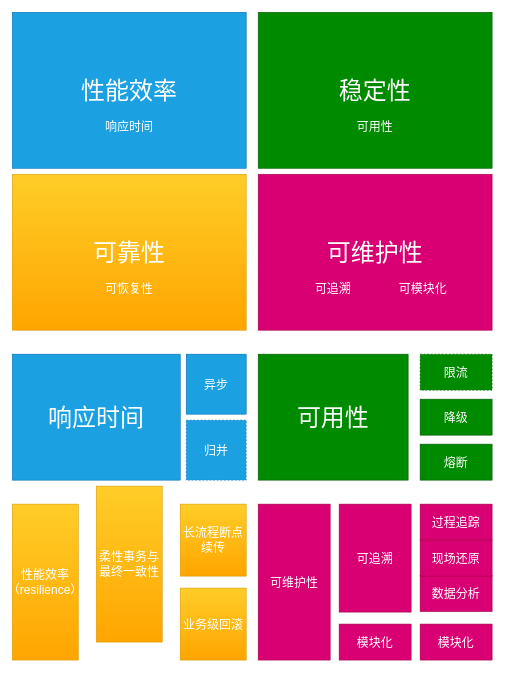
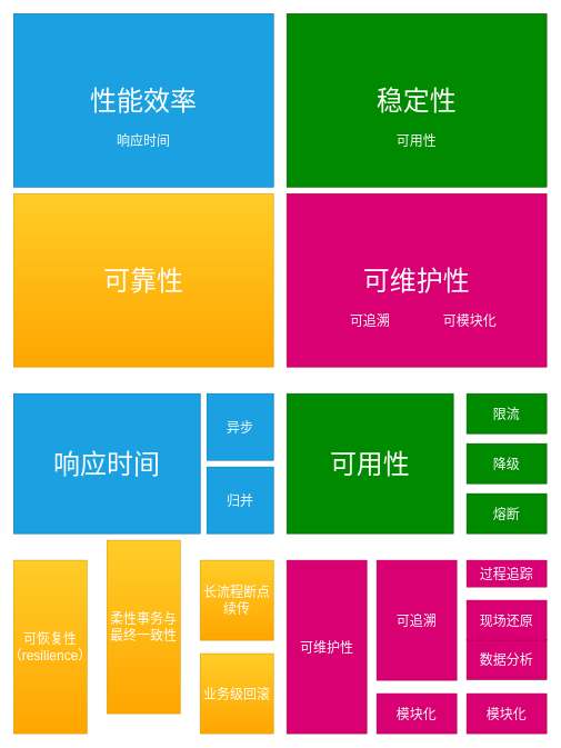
  <mxCell id="0" />
  <mxCell id="1" parent="0" />
  <mxCell id="2" value="性能效率" style="rounded=0;whiteSpace=wrap;html=1;fillColor=#1ba1e2;strokeColor=#006EAF;fontColor=#ffffff;fontSize=40;" vertex="1" parent="1"><mxGeometry x="20" y="20" width="390" height="260" as="geometry" /></mxCell>
  <mxCell id="3" value="响应时间" style="text;html=1;strokeColor=none;fillColor=none;align=center;verticalAlign=middle;whiteSpace=wrap;rounded=0;fontSize=20;fontColor=#FFFFFF;" vertex="1" parent="1"><mxGeometry x="170" y="200" width="90" height="20" as="geometry" /></mxCell>
  <mxCell id="4" value="稳定性" style="rounded=0;whiteSpace=wrap;html=1;fillColor=#008a00;strokeColor=#005700;fontColor=#ffffff;fontSize=40;" vertex="1" parent="1"><mxGeometry x="430" y="20" width="390" height="260" as="geometry" /></mxCell>
  <mxCell id="5" value="可用性" style="text;html=1;strokeColor=none;fillColor=none;align=center;verticalAlign=middle;whiteSpace=wrap;rounded=0;fontSize=20;fontColor=#FFFFFF;" vertex="1" parent="1"><mxGeometry x="580" y="200" width="90" height="20" as="geometry" /></mxCell>
  <mxCell id="6" value="可靠性" style="rounded=0;whiteSpace=wrap;html=1;fillColor=#ffcd28;strokeColor=#d79b00;fontSize=40;gradientColor=#ffa500;fontColor=#FFFFFF;" vertex="1" parent="1"><mxGeometry x="20" y="290" width="390" height="260" as="geometry" /></mxCell>
- <mxCell id="7" value="可恢复性" style="text;html=1;strokeColor=none;fillColor=none;align=center;verticalAlign=middle;whiteSpace=wrap;rounded=0;fontSize=20;fontColor=#FFFFFF;" vertex="1" parent="1"><mxGeometry x="170" y="470" width="90" height="20" as="geometry" /></mxCell>
  <mxCell id="8" value="可维护性" style="rounded=0;whiteSpace=wrap;html=1;fillColor=#d80073;strokeColor=#A50040;fontColor=#ffffff;fontSize=40;" vertex="1" parent="1"><mxGeometry x="430" y="290" width="390" height="260" as="geometry" /></mxCell>
  <mxCell id="9" value="可追溯" style="text;html=1;strokeColor=none;fillColor=none;align=center;verticalAlign=middle;whiteSpace=wrap;rounded=0;fontSize=20;fontColor=#FFFFFF;" vertex="1" parent="1"><mxGeometry x="510" y="470" width="90" height="20" as="geometry" /></mxCell>
  <mxCell id="10" value="可模块化" style="text;html=1;strokeColor=none;fillColor=none;align=center;verticalAlign=middle;whiteSpace=wrap;rounded=0;fontSize=20;fontColor=#FFFFFF;" vertex="1" parent="1"><mxGeometry x="660" y="470" width="90" height="20" as="geometry" /></mxCell>
  <mxCell id="11" value="响应时间" style="rounded=0;whiteSpace=wrap;html=1;fillColor=#1ba1e2;strokeColor=#006EAF;fontColor=#ffffff;fontSize=40;" vertex="1" parent="1"><mxGeometry x="20" y="590" width="280" height="210" as="geometry" /></mxCell>
  <mxCell id="12" value="异步" style="whiteSpace=wrap;html=1;aspect=fixed;fontSize=20;fontColor=#ffffff;fillColor=#1ba1e2;strokeColor=#006EAF;" vertex="1" parent="1"><mxGeometry x="310" y="590" width="100" height="100" as="geometry" /></mxCell>
- <mxCell id="13" value="归并" style="whiteSpace=wrap;html=1;aspect=fixed;fontSize=20;fontColor=#ffffff;fillColor=#1ba1e2;strokeColor=#006EAF;dashed=1;" vertex="1" parent="1"><mxGeometry x="310" y="700" width="100" height="100" as="geometry" /></mxCell>
+ <mxCell id="13" value="归并" style="whiteSpace=wrap;html=1;aspect=fixed;fontSize=20;fontColor=#ffffff;fillColor=#1ba1e2;strokeColor=#006EAF;" vertex="1" parent="1"><mxGeometry x="310" y="700" width="100" height="100" as="geometry" /></mxCell>
  <mxCell id="14" value="可用性" style="rounded=0;whiteSpace=wrap;html=1;fillColor=#008a00;strokeColor=#005700;fontColor=#ffffff;fontSize=40;" vertex="1" parent="1"><mxGeometry x="430" y="590" width="250" height="210" as="geometry" /></mxCell>
- <mxCell id="15" value="限流" style="rounded=0;whiteSpace=wrap;html=1;fontSize=20;fontColor=#ffffff;fillColor=#008a00;strokeColor=#005700;dashed=1;" vertex="1" parent="1"><mxGeometry x="700" y="590" width="120" height="60" as="geometry" /></mxCell>
+ <mxCell id="15" value="限流" style="rounded=0;whiteSpace=wrap;html=1;fontSize=20;fontColor=#ffffff;fillColor=#008a00;strokeColor=#005700;" vertex="1" parent="1"><mxGeometry x="700" y="590" width="120" height="60" as="geometry" /></mxCell>
  <mxCell id="16" value="熔断" style="rounded=0;whiteSpace=wrap;html=1;fontSize=20;fontColor=#ffffff;fillColor=#008a00;strokeColor=#005700;" vertex="1" parent="1"><mxGeometry x="700" y="740" width="120" height="60" as="geometry" /></mxCell>
  <mxCell id="17" value="降级&lt;span style=&quot;color: rgba(0 , 0 , 0 , 0) ; font-family: monospace ; font-size: 0px&quot;&gt;%3CmxGraphModel%3E%3Croot%3E%3CmxCell%20id%3D%220%22%2F%3E%3CmxCell%20id%3D%221%22%20parent%3D%220%22%2F%3E%3CmxCell%20id%3D%222%22%20value%3D%22%E7%86%94%E6%96%AD%22%20style%3D%22rounded%3D0%3BwhiteSpace%3Dwrap%3Bhtml%3D1%3BfontSize%3D20%3BfontColor%3D%23ffffff%3BfillColor%3D%23008a00%3BstrokeColor%3D%23005700%3B%22%20vertex%3D%221%22%20parent%3D%221%22%3E%3CmxGeometry%20x%3D%22920%22%20y%3D%22950%22%20width%3D%22120%22%20height%3D%2260%22%20as%3D%22geometry%22%2F%3E%3C%2FmxCell%3E%3C%2Froot%3E%3C%2FmxGraphModel%3E&lt;/span&gt;" style="rounded=0;whiteSpace=wrap;html=1;fontSize=20;fontColor=#ffffff;fillColor=#008a00;strokeColor=#005700;" vertex="1" parent="1"><mxGeometry x="700" y="665" width="120" height="60" as="geometry" /></mxCell>
- <mxCell id="18" value="性能效率（resilience）" style="rounded=0;whiteSpace=wrap;html=1;fillColor=#ffcd28;strokeColor=#d79b00;fontSize=20;gradientColor=#ffa500;fontColor=#FFFFFF;" vertex="1" parent="1"><mxGeometry x="20" y="840" width="110" height="260" as="geometry" /></mxCell>
+ <mxCell id="18" value="可恢复性（resilience）" style="rounded=0;whiteSpace=wrap;html=1;fillColor=#ffcd28;strokeColor=#d79b00;fontSize=20;gradientColor=#ffa500;fontColor=#FFFFFF;" vertex="1" parent="1"><mxGeometry x="20" y="840" width="110" height="260" as="geometry" /></mxCell>
  <mxCell id="19" value="柔性事务与最终一致性" style="rounded=0;whiteSpace=wrap;html=1;fillColor=#ffcd28;strokeColor=#d79b00;fontSize=20;gradientColor=#ffa500;fontColor=#FFFFFF;" vertex="1" parent="1"><mxGeometry x="160" y="810" width="110" height="260" as="geometry" /></mxCell>
  <mxCell id="20" value="长流程断点续传" style="rounded=0;whiteSpace=wrap;html=1;fillColor=#ffcd28;strokeColor=#d79b00;fontSize=20;gradientColor=#ffa500;fontColor=#FFFFFF;" vertex="1" parent="1"><mxGeometry x="300" y="840" width="110" height="120" as="geometry" /></mxCell>
  <mxCell id="21" value="业务级回滚" style="rounded=0;whiteSpace=wrap;html=1;fillColor=#ffcd28;strokeColor=#d79b00;fontSize=20;gradientColor=#ffa500;fontColor=#FFFFFF;" vertex="1" parent="1"><mxGeometry x="300" y="980" width="110" height="120" as="geometry" /></mxCell>
  <mxCell id="22" value="可维护性" style="rounded=0;whiteSpace=wrap;html=1;fillColor=#d80073;strokeColor=#A50040;fontColor=#ffffff;fontSize=20;" vertex="1" parent="1"><mxGeometry x="430" y="840" width="120" height="260" as="geometry" /></mxCell>
  <mxCell id="23" value="可追溯" style="rounded=0;whiteSpace=wrap;html=1;fillColor=#d80073;strokeColor=#A50040;fontColor=#ffffff;fontSize=20;" vertex="1" parent="1"><mxGeometry x="565" y="840" width="120" height="180" as="geometry" /></mxCell>
  <mxCell id="24" value="模块化" style="rounded=0;whiteSpace=wrap;html=1;fillColor=#d80073;strokeColor=#A50040;fontColor=#ffffff;fontSize=20;" vertex="1" parent="1"><mxGeometry x="565" y="1040" width="120" height="60" as="geometry" /></mxCell>
  <mxCell id="25" value="模块化" style="rounded=0;whiteSpace=wrap;html=1;fillColor=#d80073;strokeColor=#A50040;fontColor=#ffffff;fontSize=20;" vertex="1" parent="1"><mxGeometry x="700" y="1040" width="120" height="60" as="geometry" /></mxCell>
  <mxCell id="26" value="数据分析" style="rounded=0;whiteSpace=wrap;html=1;fillColor=#d80073;strokeColor=#A50040;fontColor=#ffffff;fontSize=20;" vertex="1" parent="1"><mxGeometry x="700" y="959" width="120" height="60" as="geometry" /></mxCell>
- <mxCell id="27" value="过程追踪" style="rounded=0;whiteSpace=wrap;html=1;fillColor=#d80073;strokeColor=#A50040;fontColor=#ffffff;fontSize=20;" vertex="1" parent="1"><mxGeometry x="700" y="840" width="120" height="60" as="geometry" /></mxCell>
+ <mxCell id="27" value="过程追踪" style="rounded=0;whiteSpace=wrap;html=1;fillColor=#d80073;strokeColor=#A50040;fontColor=#ffffff;fontSize=20;" vertex="1" parent="1"><mxGeometry x="700" y="840" width="120" height="40" as="geometry" /></mxCell>
  <mxCell id="28" value="现场还原" style="rounded=0;whiteSpace=wrap;html=1;fillColor=#d80073;strokeColor=#A50040;fontColor=#ffffff;fontSize=20;" vertex="1" parent="1"><mxGeometry x="700" y="900" width="120" height="60" as="geometry" /></mxCell>
